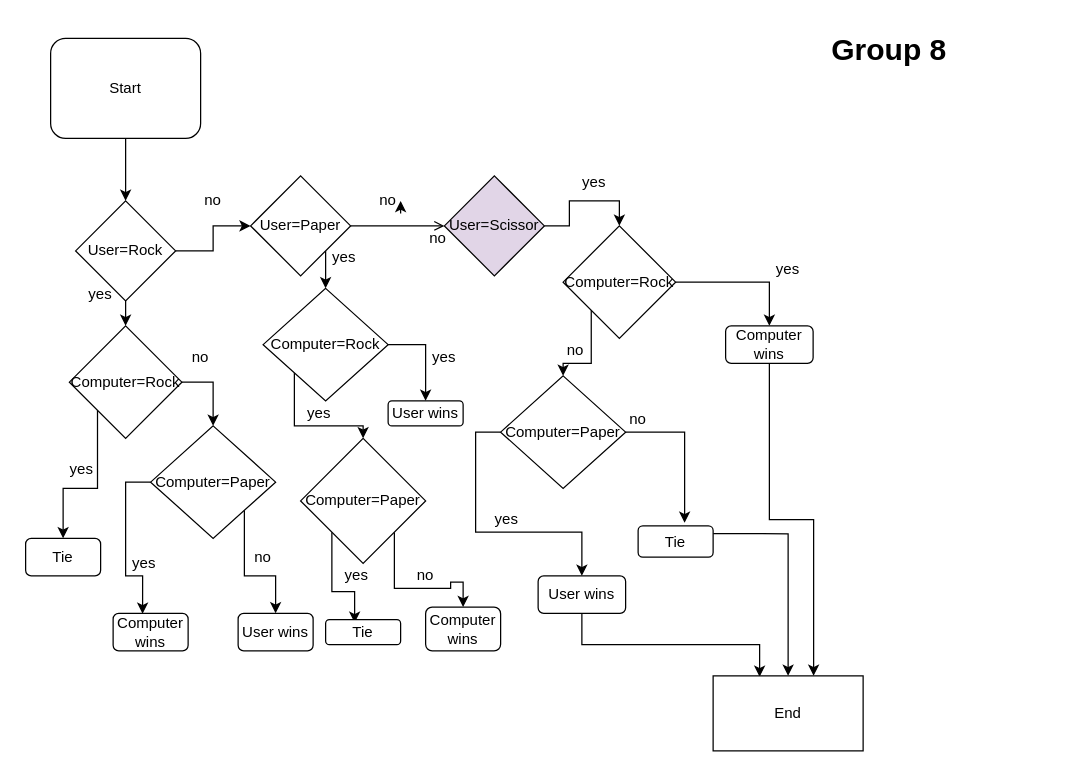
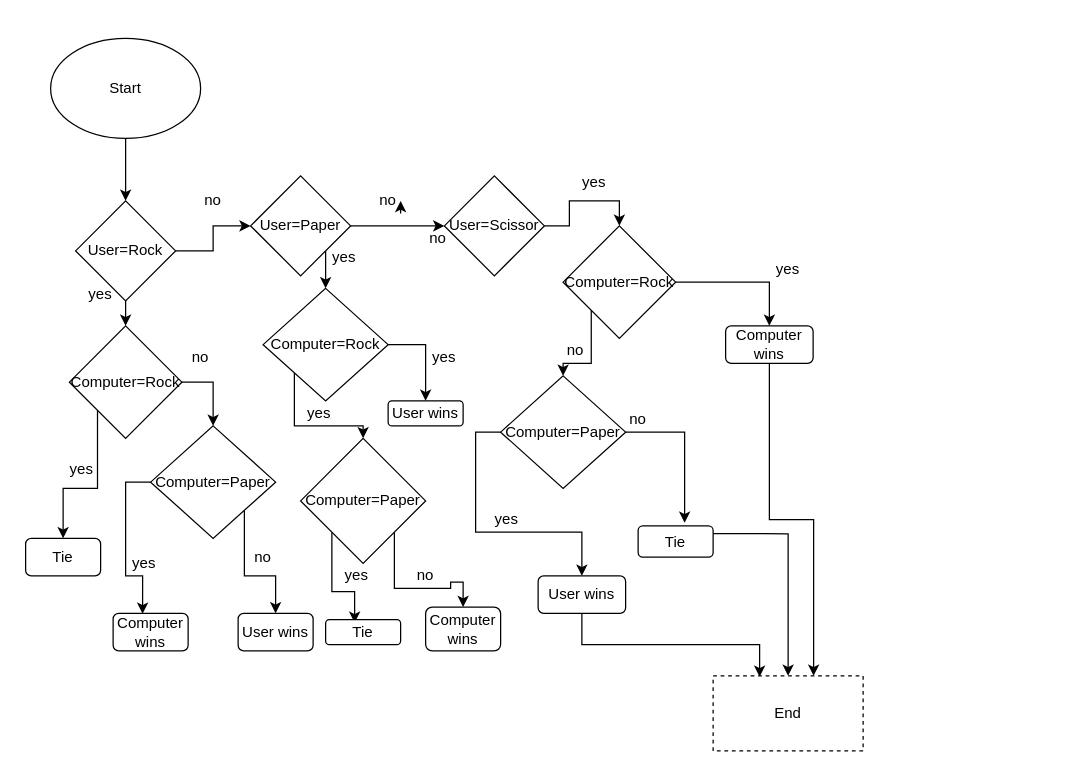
  <mxCell id="0" />
  <mxCell id="1" parent="0" />
- <mxCell id="2" value="Start" style="whiteSpace=wrap;html=1;rounded=1;" vertex="1" parent="1"><mxGeometry x="40" y="30" width="120" height="80" as="geometry" /></mxCell>
+ <mxCell id="2" value="Start" style="ellipse;whiteSpace=wrap;html=1;" vertex="1" parent="1"><mxGeometry x="40" y="30" width="120" height="80" as="geometry" /></mxCell>
  <mxCell id="3" value="" style="endArrow=classic;html=1;rounded=0;exitX=0.5;exitY=1;exitDx=0;exitDy=0;" edge="1" parent="1" source="2" target="6"><mxGeometry width="50" height="50" relative="1" as="geometry"><mxPoint x="100" y="240" as="sourcePoint" /><mxPoint x="100" y="180" as="targetPoint" /></mxGeometry></mxCell>
  <mxCell id="4" style="edgeStyle=orthogonalEdgeStyle;rounded=0;orthogonalLoop=1;jettySize=auto;html=1;exitX=0.5;exitY=1;exitDx=0;exitDy=0;entryX=0.5;entryY=0;entryDx=0;entryDy=0;" edge="1" parent="1" source="6" target="13"><mxGeometry relative="1" as="geometry" /></mxCell>
  <mxCell id="5" style="edgeStyle=orthogonalEdgeStyle;rounded=0;orthogonalLoop=1;jettySize=auto;html=1;exitX=1;exitY=0.5;exitDx=0;exitDy=0;" edge="1" parent="1" source="6" target="9"><mxGeometry relative="1" as="geometry" /></mxCell>
  <mxCell id="6" value="User=Rock" style="rhombus;whiteSpace=wrap;html=1;" vertex="1" parent="1"><mxGeometry x="60" y="160" width="80" height="80" as="geometry" /></mxCell>
- <mxCell id="7" style="edgeStyle=orthogonalEdgeStyle;rounded=0;orthogonalLoop=1;jettySize=auto;html=1;exitX=1;exitY=0.5;exitDx=0;exitDy=0;entryX=0;entryY=0.5;entryDx=0;entryDy=0;endArrow=open;" edge="1" parent="1" source="9" target="11"><mxGeometry relative="1" as="geometry" /></mxCell>
+ <mxCell id="7" style="edgeStyle=orthogonalEdgeStyle;rounded=0;orthogonalLoop=1;jettySize=auto;html=1;exitX=1;exitY=0.5;exitDx=0;exitDy=0;entryX=0;entryY=0.5;entryDx=0;entryDy=0;" edge="1" parent="1" source="9" target="11"><mxGeometry relative="1" as="geometry" /></mxCell>
  <mxCell id="8" style="edgeStyle=orthogonalEdgeStyle;rounded=0;orthogonalLoop=1;jettySize=auto;html=1;exitX=1;exitY=1;exitDx=0;exitDy=0;entryX=0.5;entryY=0;entryDx=0;entryDy=0;" edge="1" parent="1" source="9" target="22"><mxGeometry relative="1" as="geometry" /></mxCell>
  <mxCell id="9" value="User=Paper" style="rhombus;whiteSpace=wrap;html=1;" vertex="1" parent="1"><mxGeometry x="200" y="140" width="80" height="80" as="geometry" /></mxCell>
  <mxCell id="10" style="edgeStyle=orthogonalEdgeStyle;rounded=0;orthogonalLoop=1;jettySize=auto;html=1;exitX=1;exitY=0.5;exitDx=0;exitDy=0;entryX=0.5;entryY=0;entryDx=0;entryDy=0;" edge="1" parent="1" source="11" target="31"><mxGeometry relative="1" as="geometry" /></mxCell>
- <mxCell id="11" value="User=Scissor" style="rhombus;whiteSpace=wrap;html=1;fillColor=#e1d5e7;" vertex="1" parent="1"><mxGeometry x="355" y="140" width="80" height="80" as="geometry" /></mxCell>
+ <mxCell id="11" value="User=Scissor" style="rhombus;whiteSpace=wrap;html=1;" vertex="1" parent="1"><mxGeometry x="355" y="140" width="80" height="80" as="geometry" /></mxCell>
  <mxCell id="12" style="edgeStyle=orthogonalEdgeStyle;rounded=0;orthogonalLoop=1;jettySize=auto;html=1;exitX=0;exitY=1;exitDx=0;exitDy=0;entryX=0.5;entryY=0;entryDx=0;entryDy=0;" edge="1" parent="1" source="13" target="17"><mxGeometry relative="1" as="geometry" /></mxCell>
  <mxCell id="13" value="Computer=Rock" style="rhombus;whiteSpace=wrap;html=1;" vertex="1" parent="1"><mxGeometry x="55" y="260" width="90" height="90" as="geometry" /></mxCell>
  <mxCell id="14" style="edgeStyle=orthogonalEdgeStyle;rounded=0;orthogonalLoop=1;jettySize=auto;html=1;exitX=0;exitY=0.5;exitDx=0;exitDy=0;entryX=0.393;entryY=0.013;entryDx=0;entryDy=0;entryPerimeter=0;" edge="1" parent="1" source="16" target="18"><mxGeometry relative="1" as="geometry" /></mxCell>
  <mxCell id="15" style="edgeStyle=orthogonalEdgeStyle;rounded=0;orthogonalLoop=1;jettySize=auto;html=1;exitX=1;exitY=1;exitDx=0;exitDy=0;" edge="1" parent="1" source="16" target="19"><mxGeometry relative="1" as="geometry" /></mxCell>
  <mxCell id="16" value="Computer=Paper" style="rhombus;whiteSpace=wrap;html=1;" vertex="1" parent="1"><mxGeometry x="120" y="340" width="100" height="90" as="geometry" /></mxCell>
  <mxCell id="17" value="Tie" style="rounded=1;whiteSpace=wrap;html=1;" vertex="1" parent="1"><mxGeometry x="20" y="430" width="60" height="30" as="geometry" /></mxCell>
  <mxCell id="18" value="Computer wins" style="rounded=1;whiteSpace=wrap;html=1;" vertex="1" parent="1"><mxGeometry x="90" y="490" width="60" height="30" as="geometry" /></mxCell>
  <mxCell id="19" value="User wins" style="rounded=1;whiteSpace=wrap;html=1;" vertex="1" parent="1"><mxGeometry x="190" y="490" width="60" height="30" as="geometry" /></mxCell>
  <mxCell id="20" style="edgeStyle=orthogonalEdgeStyle;rounded=0;orthogonalLoop=1;jettySize=auto;html=1;exitX=0;exitY=1;exitDx=0;exitDy=0;entryX=0.5;entryY=0;entryDx=0;entryDy=0;" edge="1" parent="1" source="22" target="25"><mxGeometry relative="1" as="geometry" /></mxCell>
  <mxCell id="21" style="edgeStyle=orthogonalEdgeStyle;rounded=0;orthogonalLoop=1;jettySize=auto;html=1;exitX=1;exitY=0.5;exitDx=0;exitDy=0;entryX=0.5;entryY=0;entryDx=0;entryDy=0;" edge="1" parent="1" source="22" target="28"><mxGeometry relative="1" as="geometry" /></mxCell>
  <mxCell id="22" value="Computer=Rock" style="rhombus;whiteSpace=wrap;html=1;" vertex="1" parent="1"><mxGeometry x="210" y="230" width="100" height="90" as="geometry" /></mxCell>
  <mxCell id="23" style="edgeStyle=orthogonalEdgeStyle;rounded=0;orthogonalLoop=1;jettySize=auto;html=1;exitX=0;exitY=1;exitDx=0;exitDy=0;entryX=0.387;entryY=0.13;entryDx=0;entryDy=0;entryPerimeter=0;" edge="1" parent="1" source="25" target="26"><mxGeometry relative="1" as="geometry" /></mxCell>
  <mxCell id="24" style="edgeStyle=orthogonalEdgeStyle;rounded=0;orthogonalLoop=1;jettySize=auto;html=1;exitX=1;exitY=1;exitDx=0;exitDy=0;entryX=0.5;entryY=0;entryDx=0;entryDy=0;" edge="1" parent="1" source="25" target="27"><mxGeometry relative="1" as="geometry" /></mxCell>
  <mxCell id="25" value="Computer=Paper" style="rhombus;whiteSpace=wrap;html=1;" vertex="1" parent="1"><mxGeometry x="240" y="350" width="100" height="100" as="geometry" /></mxCell>
  <mxCell id="26" value="Tie" style="rounded=1;whiteSpace=wrap;html=1;" vertex="1" parent="1"><mxGeometry x="260" y="495" width="60" height="20" as="geometry" /></mxCell>
  <mxCell id="27" value="Computer wins" style="rounded=1;whiteSpace=wrap;html=1;" vertex="1" parent="1"><mxGeometry x="340" y="485" width="60" height="35" as="geometry" /></mxCell>
  <mxCell id="28" value="User wins" style="rounded=1;whiteSpace=wrap;html=1;" vertex="1" parent="1"><mxGeometry x="310" y="320" width="60" height="20" as="geometry" /></mxCell>
  <mxCell id="29" style="edgeStyle=orthogonalEdgeStyle;rounded=0;orthogonalLoop=1;jettySize=auto;html=1;exitX=0;exitY=1;exitDx=0;exitDy=0;entryX=0.5;entryY=0;entryDx=0;entryDy=0;" edge="1" parent="1" source="31" target="34"><mxGeometry relative="1" as="geometry" /></mxCell>
  <mxCell id="30" style="edgeStyle=orthogonalEdgeStyle;rounded=0;orthogonalLoop=1;jettySize=auto;html=1;exitX=1;exitY=0.5;exitDx=0;exitDy=0;entryX=0.5;entryY=0;entryDx=0;entryDy=0;" edge="1" parent="1" source="31" target="36"><mxGeometry relative="1" as="geometry" /></mxCell>
  <mxCell id="31" value="Computer=Rock" style="rhombus;whiteSpace=wrap;html=1;" vertex="1" parent="1"><mxGeometry x="450" y="180" width="90" height="90" as="geometry" /></mxCell>
  <mxCell id="32" style="edgeStyle=orthogonalEdgeStyle;rounded=0;orthogonalLoop=1;jettySize=auto;html=1;exitX=1;exitY=0.5;exitDx=0;exitDy=0;entryX=0.62;entryY=-0.096;entryDx=0;entryDy=0;entryPerimeter=0;" edge="1" parent="1" source="34" target="40"><mxGeometry relative="1" as="geometry" /></mxCell>
  <mxCell id="33" style="edgeStyle=orthogonalEdgeStyle;rounded=0;orthogonalLoop=1;jettySize=auto;html=1;exitX=0;exitY=0.5;exitDx=0;exitDy=0;entryX=0.5;entryY=0;entryDx=0;entryDy=0;" edge="1" parent="1" source="34" target="38"><mxGeometry relative="1" as="geometry" /></mxCell>
  <mxCell id="34" value="Computer=Paper" style="rhombus;whiteSpace=wrap;html=1;" vertex="1" parent="1"><mxGeometry x="400" y="300" width="100" height="90" as="geometry" /></mxCell>
  <mxCell id="35" style="edgeStyle=orthogonalEdgeStyle;rounded=0;orthogonalLoop=1;jettySize=auto;html=1;exitX=0.5;exitY=1;exitDx=0;exitDy=0;entryX=0.67;entryY=0;entryDx=0;entryDy=0;entryPerimeter=0;" edge="1" parent="1" source="36" target="41"><mxGeometry relative="1" as="geometry" /></mxCell>
  <mxCell id="36" value="Computer wins" style="rounded=1;whiteSpace=wrap;html=1;" vertex="1" parent="1"><mxGeometry x="580" y="260" width="70" height="30" as="geometry" /></mxCell>
  <mxCell id="37" style="edgeStyle=orthogonalEdgeStyle;rounded=0;orthogonalLoop=1;jettySize=auto;html=1;exitX=0.5;exitY=1;exitDx=0;exitDy=0;entryX=0.31;entryY=0.013;entryDx=0;entryDy=0;entryPerimeter=0;" edge="1" parent="1" source="38" target="41"><mxGeometry relative="1" as="geometry" /></mxCell>
  <mxCell id="38" value="User wins" style="rounded=1;whiteSpace=wrap;html=1;" vertex="1" parent="1"><mxGeometry x="430" y="460" width="70" height="30" as="geometry" /></mxCell>
  <mxCell id="39" style="edgeStyle=orthogonalEdgeStyle;rounded=0;orthogonalLoop=1;jettySize=auto;html=1;exitX=1;exitY=0.25;exitDx=0;exitDy=0;entryX=0.5;entryY=0;entryDx=0;entryDy=0;" edge="1" parent="1" source="40" target="41"><mxGeometry relative="1" as="geometry" /></mxCell>
  <mxCell id="40" value="Tie" style="rounded=1;whiteSpace=wrap;html=1;" vertex="1" parent="1"><mxGeometry x="510" y="420" width="60" height="25" as="geometry" /></mxCell>
- <mxCell id="41" value="End" style="rounded=0;whiteSpace=wrap;html=1;" vertex="1" parent="1"><mxGeometry x="570" y="540" width="120" height="60" as="geometry" /></mxCell>
+ <mxCell id="41" value="End" style="rounded=0;whiteSpace=wrap;html=1;dashed=1;" vertex="1" parent="1"><mxGeometry x="570" y="540" width="120" height="60" as="geometry" /></mxCell>
  <mxCell id="42" value="no" style="text;html=1;strokeColor=none;fillColor=none;align=center;verticalAlign=middle;whiteSpace=wrap;rounded=0;" vertex="1" parent="1"><mxGeometry x="140" y="140" width="60" height="40" as="geometry" /></mxCell>
  <mxCell id="43" value="no" style="text;html=1;strokeColor=none;fillColor=none;align=center;verticalAlign=middle;whiteSpace=wrap;rounded=0;" vertex="1" parent="1"><mxGeometry x="280" y="140" width="60" height="40" as="geometry" /></mxCell>
  <mxCell id="44" value="" style="edgeStyle=orthogonalEdgeStyle;rounded=0;orthogonalLoop=1;jettySize=auto;html=1;exitX=1;exitY=0.5;exitDx=0;exitDy=0;entryX=0.5;entryY=0;entryDx=0;entryDy=0;" edge="1" parent="1" source="13" target="16"><mxGeometry relative="1" as="geometry"><mxPoint x="145" y="305" as="sourcePoint" /><mxPoint x="170" y="330" as="targetPoint" /></mxGeometry></mxCell>
  <mxCell id="45" value="no" style="text;html=1;strokeColor=none;fillColor=none;align=center;verticalAlign=middle;whiteSpace=wrap;rounded=0;" vertex="1" parent="1"><mxGeometry x="180" y="425" width="60" height="40" as="geometry" /></mxCell>
  <mxCell id="46" value="yes" style="text;html=1;strokeColor=none;fillColor=none;align=center;verticalAlign=middle;whiteSpace=wrap;rounded=0;" vertex="1" parent="1"><mxGeometry x="450" y="130" width="50" height="30" as="geometry" /></mxCell>
  <mxCell id="47" value="yes" style="text;html=1;strokeColor=none;fillColor=none;align=center;verticalAlign=middle;whiteSpace=wrap;rounded=0;" vertex="1" parent="1"><mxGeometry x="55" y="220" width="50" height="30" as="geometry" /></mxCell>
  <mxCell id="48" value="yes" style="text;html=1;strokeColor=none;fillColor=none;align=center;verticalAlign=middle;whiteSpace=wrap;rounded=0;" vertex="1" parent="1"><mxGeometry x="40" y="360" width="50" height="30" as="geometry" /></mxCell>
  <mxCell id="49" value="yes" style="text;html=1;strokeColor=none;fillColor=none;align=center;verticalAlign=middle;whiteSpace=wrap;rounded=0;" vertex="1" parent="1"><mxGeometry x="90" y="435" width="50" height="30" as="geometry" /></mxCell>
  <mxCell id="50" value="no" style="text;html=1;strokeColor=none;fillColor=none;align=center;verticalAlign=middle;whiteSpace=wrap;rounded=0;" vertex="1" parent="1"><mxGeometry x="130" y="270" width="60" height="30" as="geometry" /></mxCell>
  <mxCell id="51" value="yes" style="text;html=1;strokeColor=none;fillColor=none;align=center;verticalAlign=middle;whiteSpace=wrap;rounded=0;" vertex="1" parent="1"><mxGeometry x="260" y="445" width="50" height="30" as="geometry" /></mxCell>
  <mxCell id="52" value="no" style="text;html=1;strokeColor=none;fillColor=none;align=center;verticalAlign=middle;whiteSpace=wrap;rounded=0;" vertex="1" parent="1"><mxGeometry x="310" y="440" width="60" height="40" as="geometry" /></mxCell>
  <mxCell id="53" value="yes" style="text;html=1;strokeColor=none;fillColor=none;align=center;verticalAlign=middle;whiteSpace=wrap;rounded=0;" vertex="1" parent="1"><mxGeometry x="230" y="315" width="50" height="30" as="geometry" /></mxCell>
  <mxCell id="54" value="yes" style="text;html=1;strokeColor=none;fillColor=none;align=center;verticalAlign=middle;whiteSpace=wrap;rounded=0;" vertex="1" parent="1"><mxGeometry x="250" y="190" width="50" height="30" as="geometry" /></mxCell>
  <mxCell id="55" value="yes" style="text;html=1;strokeColor=none;fillColor=none;align=center;verticalAlign=middle;whiteSpace=wrap;rounded=0;" vertex="1" parent="1"><mxGeometry x="330" y="270" width="50" height="30" as="geometry" /></mxCell>
  <mxCell id="56" value="no" style="text;html=1;strokeColor=none;fillColor=none;align=center;verticalAlign=middle;whiteSpace=wrap;rounded=0;" vertex="1" parent="1"><mxGeometry x="320" y="170" width="60" height="40" as="geometry" /></mxCell>
  <mxCell id="57" style="edgeStyle=orthogonalEdgeStyle;rounded=0;orthogonalLoop=1;jettySize=auto;html=1;exitX=0;exitY=0;exitDx=0;exitDy=0;entryX=0;entryY=-0.25;entryDx=0;entryDy=0;entryPerimeter=0;" edge="1" parent="1" source="56" target="56"><mxGeometry relative="1" as="geometry" /></mxCell>
  <mxCell id="58" value="no" style="text;html=1;strokeColor=none;fillColor=none;align=center;verticalAlign=middle;whiteSpace=wrap;rounded=0;" vertex="1" parent="1"><mxGeometry x="430" y="260" width="60" height="40" as="geometry" /></mxCell>
  <mxCell id="59" value="yes" style="text;html=1;strokeColor=none;fillColor=none;align=center;verticalAlign=middle;whiteSpace=wrap;rounded=0;" vertex="1" parent="1"><mxGeometry x="380" y="400" width="50" height="30" as="geometry" /></mxCell>
  <mxCell id="60" value="no" style="text;html=1;strokeColor=none;fillColor=none;align=center;verticalAlign=middle;whiteSpace=wrap;rounded=0;" vertex="1" parent="1"><mxGeometry x="480" y="315" width="60" height="40" as="geometry" /></mxCell>
  <mxCell id="61" value="yes" style="text;html=1;strokeColor=none;fillColor=none;align=center;verticalAlign=middle;whiteSpace=wrap;rounded=0;" vertex="1" parent="1"><mxGeometry x="605" y="200" width="50" height="30" as="geometry" /></mxCell>
- <mxCell id="62" value="&lt;h1&gt;Group 8&lt;/h1&gt;" style="text;html=1;strokeColor=none;fillColor=none;spacing=5;spacingTop=-20;whiteSpace=wrap;overflow=hidden;rounded=0;" vertex="1" parent="1"><mxGeometry x="660" y="20" width="190" height="120" as="geometry" /></mxCell>
